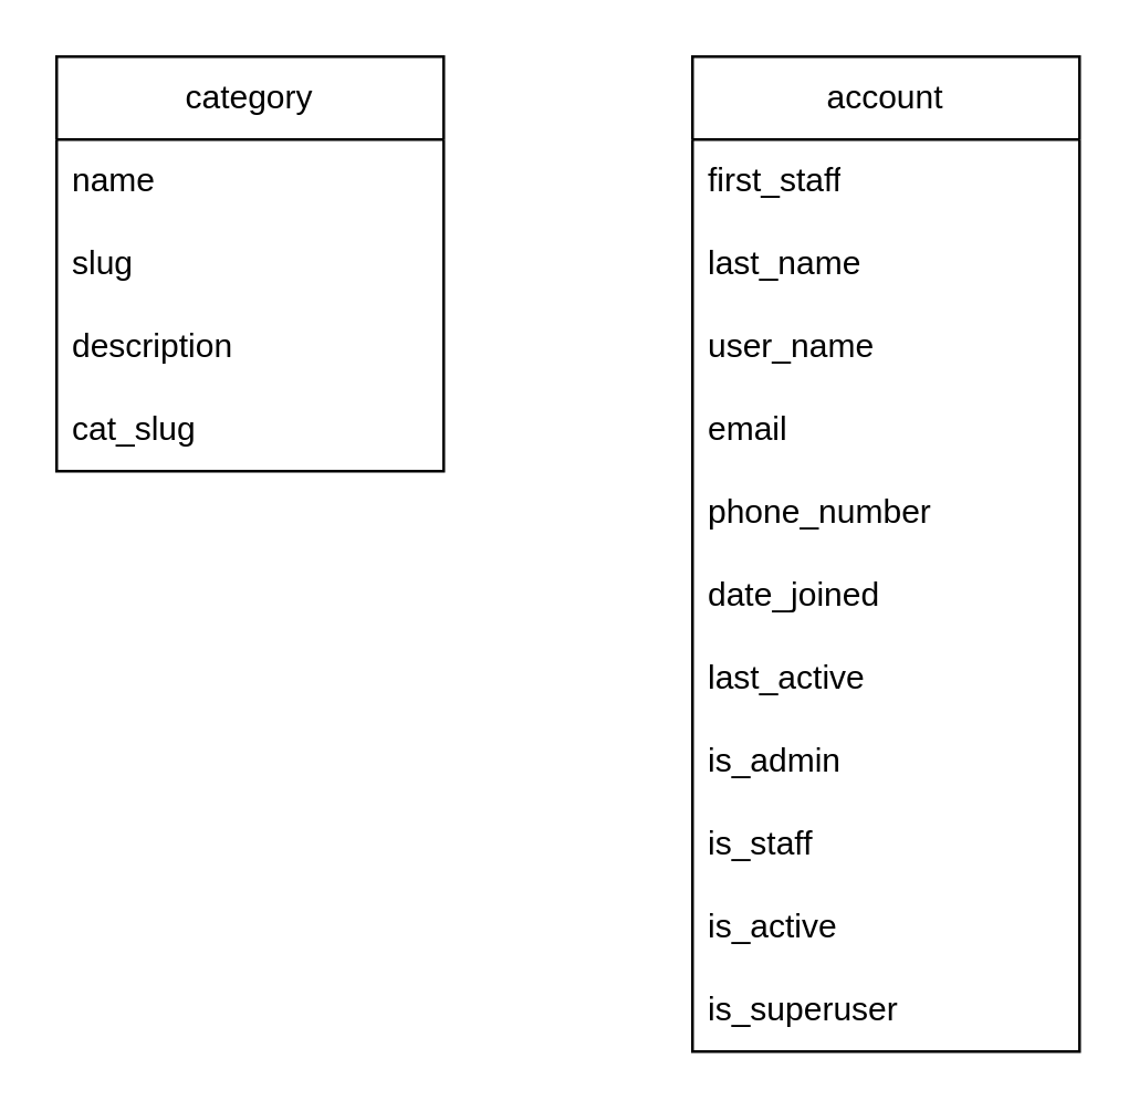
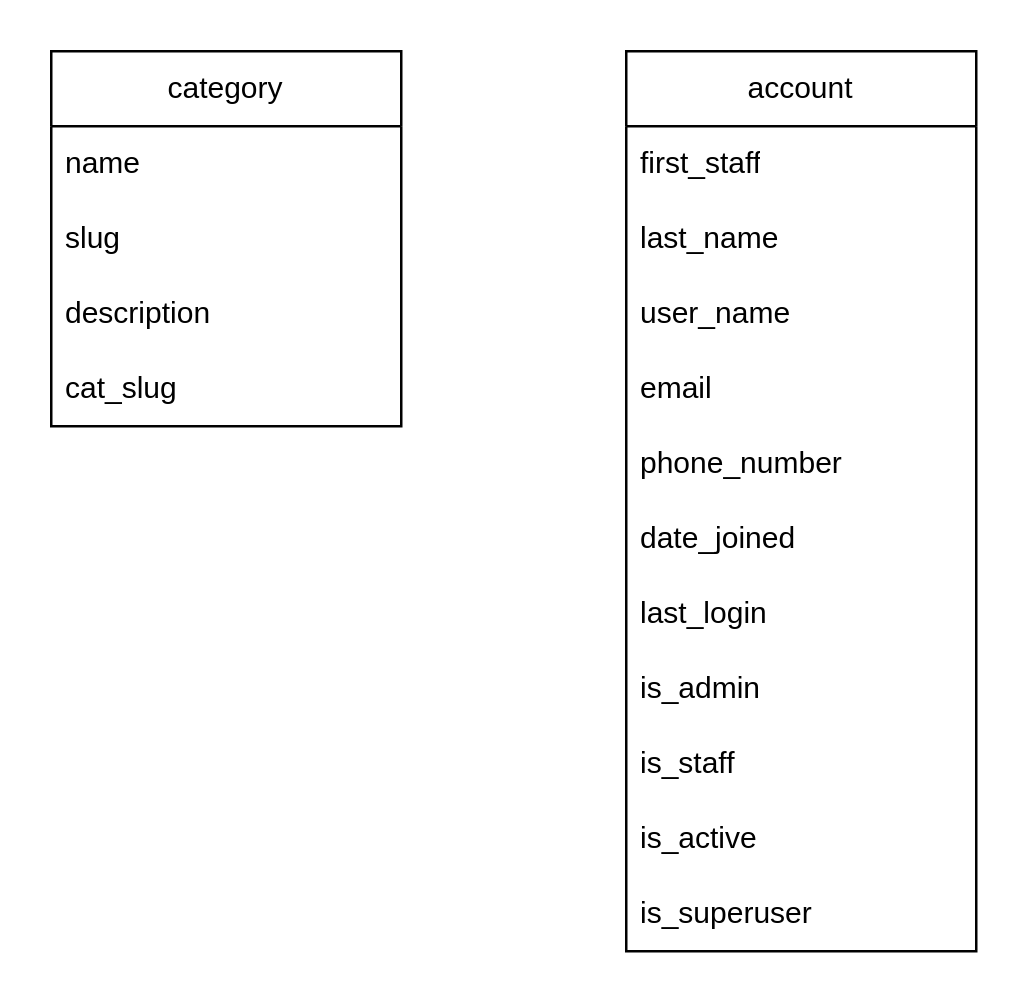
  <mxCell id="0" />
  <mxCell id="1" parent="0" />
  <mxCell id="2" value="category" style="swimlane;fontStyle=0;childLayout=stackLayout;horizontal=1;startSize=30;horizontalStack=0;resizeParent=1;resizeParentMax=0;resizeLast=0;collapsible=1;marginBottom=0;whiteSpace=wrap;html=1;" vertex="1" parent="1"><mxGeometry x="20" y="20" width="140" height="150" as="geometry" /></mxCell>
  <mxCell id="3" value="name" style="text;strokeColor=none;fillColor=none;align=left;verticalAlign=middle;spacingLeft=4;spacingRight=4;overflow=hidden;points=[[0,0.5],[1,0.5]];portConstraint=eastwest;rotatable=0;whiteSpace=wrap;html=1;" vertex="1" parent="2"><mxGeometry y="30" width="140" height="30" as="geometry" /></mxCell>
  <mxCell id="4" value="slug&lt;span style=&quot;white-space: pre;&quot;&gt;&#09;&lt;/span&gt;" style="text;strokeColor=none;fillColor=none;align=left;verticalAlign=middle;spacingLeft=4;spacingRight=4;overflow=hidden;points=[[0,0.5],[1,0.5]];portConstraint=eastwest;rotatable=0;whiteSpace=wrap;html=1;" vertex="1" parent="2"><mxGeometry y="60" width="140" height="30" as="geometry" /></mxCell>
  <mxCell id="5" value="description" style="text;strokeColor=none;fillColor=none;align=left;verticalAlign=middle;spacingLeft=4;spacingRight=4;overflow=hidden;points=[[0,0.5],[1,0.5]];portConstraint=eastwest;rotatable=0;whiteSpace=wrap;html=1;" vertex="1" parent="2"><mxGeometry y="90" width="140" height="30" as="geometry" /></mxCell>
  <mxCell id="6" value="cat_slug" style="text;strokeColor=none;fillColor=none;align=left;verticalAlign=middle;spacingLeft=4;spacingRight=4;overflow=hidden;points=[[0,0.5],[1,0.5]];portConstraint=eastwest;rotatable=0;whiteSpace=wrap;html=1;" vertex="1" parent="2"><mxGeometry y="120" width="140" height="30" as="geometry" /></mxCell>
  <mxCell id="7" value="account" style="swimlane;fontStyle=0;childLayout=stackLayout;horizontal=1;startSize=30;horizontalStack=0;resizeParent=1;resizeParentMax=0;resizeLast=0;collapsible=1;marginBottom=0;whiteSpace=wrap;html=1;" vertex="1" parent="1"><mxGeometry x="250" y="20" width="140" height="360" as="geometry" /></mxCell>
  <mxCell id="8" value="first_staff" style="text;strokeColor=none;fillColor=none;align=left;verticalAlign=middle;spacingLeft=4;spacingRight=4;overflow=hidden;points=[[0,0.5],[1,0.5]];portConstraint=eastwest;rotatable=0;whiteSpace=wrap;html=1;" vertex="1" parent="7"><mxGeometry y="30" width="140" height="30" as="geometry" /></mxCell>
  <mxCell id="9" value="last_name" style="text;strokeColor=none;fillColor=none;align=left;verticalAlign=middle;spacingLeft=4;spacingRight=4;overflow=hidden;points=[[0,0.5],[1,0.5]];portConstraint=eastwest;rotatable=0;whiteSpace=wrap;html=1;" vertex="1" parent="7"><mxGeometry y="60" width="140" height="30" as="geometry" /></mxCell>
  <mxCell id="10" value="user_name" style="text;strokeColor=none;fillColor=none;align=left;verticalAlign=middle;spacingLeft=4;spacingRight=4;overflow=hidden;points=[[0,0.5],[1,0.5]];portConstraint=eastwest;rotatable=0;whiteSpace=wrap;html=1;" vertex="1" parent="7"><mxGeometry y="90" width="140" height="30" as="geometry" /></mxCell>
  <mxCell id="11" value="email" style="text;strokeColor=none;fillColor=none;align=left;verticalAlign=middle;spacingLeft=4;spacingRight=4;overflow=hidden;points=[[0,0.5],[1,0.5]];portConstraint=eastwest;rotatable=0;whiteSpace=wrap;html=1;" vertex="1" parent="7"><mxGeometry y="120" width="140" height="30" as="geometry" /></mxCell>
  <mxCell id="12" value="phone_number" style="text;strokeColor=none;fillColor=none;align=left;verticalAlign=middle;spacingLeft=4;spacingRight=4;overflow=hidden;points=[[0,0.5],[1,0.5]];portConstraint=eastwest;rotatable=0;whiteSpace=wrap;html=1;" vertex="1" parent="7"><mxGeometry y="150" width="140" height="30" as="geometry" /></mxCell>
  <mxCell id="13" value="date_joined" style="text;strokeColor=none;fillColor=none;align=left;verticalAlign=middle;spacingLeft=4;spacingRight=4;overflow=hidden;points=[[0,0.5],[1,0.5]];portConstraint=eastwest;rotatable=0;whiteSpace=wrap;html=1;" vertex="1" parent="7"><mxGeometry y="180" width="140" height="30" as="geometry" /></mxCell>
- <mxCell id="14" value="last_active" style="text;strokeColor=none;fillColor=none;align=left;verticalAlign=middle;spacingLeft=4;spacingRight=4;overflow=hidden;points=[[0,0.5],[1,0.5]];portConstraint=eastwest;rotatable=0;whiteSpace=wrap;html=1;" vertex="1" parent="7"><mxGeometry y="210" width="140" height="30" as="geometry" /></mxCell>
+ <mxCell id="14" value="last_login" style="text;strokeColor=none;fillColor=none;align=left;verticalAlign=middle;spacingLeft=4;spacingRight=4;overflow=hidden;points=[[0,0.5],[1,0.5]];portConstraint=eastwest;rotatable=0;whiteSpace=wrap;html=1;" vertex="1" parent="7"><mxGeometry y="210" width="140" height="30" as="geometry" /></mxCell>
  <mxCell id="15" value="is_admin" style="text;strokeColor=none;fillColor=none;align=left;verticalAlign=middle;spacingLeft=4;spacingRight=4;overflow=hidden;points=[[0,0.5],[1,0.5]];portConstraint=eastwest;rotatable=0;whiteSpace=wrap;html=1;" vertex="1" parent="7"><mxGeometry y="240" width="140" height="30" as="geometry" /></mxCell>
  <mxCell id="16" value="is_staff" style="text;strokeColor=none;fillColor=none;align=left;verticalAlign=middle;spacingLeft=4;spacingRight=4;overflow=hidden;points=[[0,0.5],[1,0.5]];portConstraint=eastwest;rotatable=0;whiteSpace=wrap;html=1;" vertex="1" parent="7"><mxGeometry y="270" width="140" height="30" as="geometry" /></mxCell>
  <mxCell id="17" value="is_active" style="text;strokeColor=none;fillColor=none;align=left;verticalAlign=middle;spacingLeft=4;spacingRight=4;overflow=hidden;points=[[0,0.5],[1,0.5]];portConstraint=eastwest;rotatable=0;whiteSpace=wrap;html=1;" vertex="1" parent="7"><mxGeometry y="300" width="140" height="30" as="geometry" /></mxCell>
  <mxCell id="18" value="is_superuser" style="text;strokeColor=none;fillColor=none;align=left;verticalAlign=middle;spacingLeft=4;spacingRight=4;overflow=hidden;points=[[0,0.5],[1,0.5]];portConstraint=eastwest;rotatable=0;whiteSpace=wrap;html=1;" vertex="1" parent="7"><mxGeometry y="330" width="140" height="30" as="geometry" /></mxCell>
